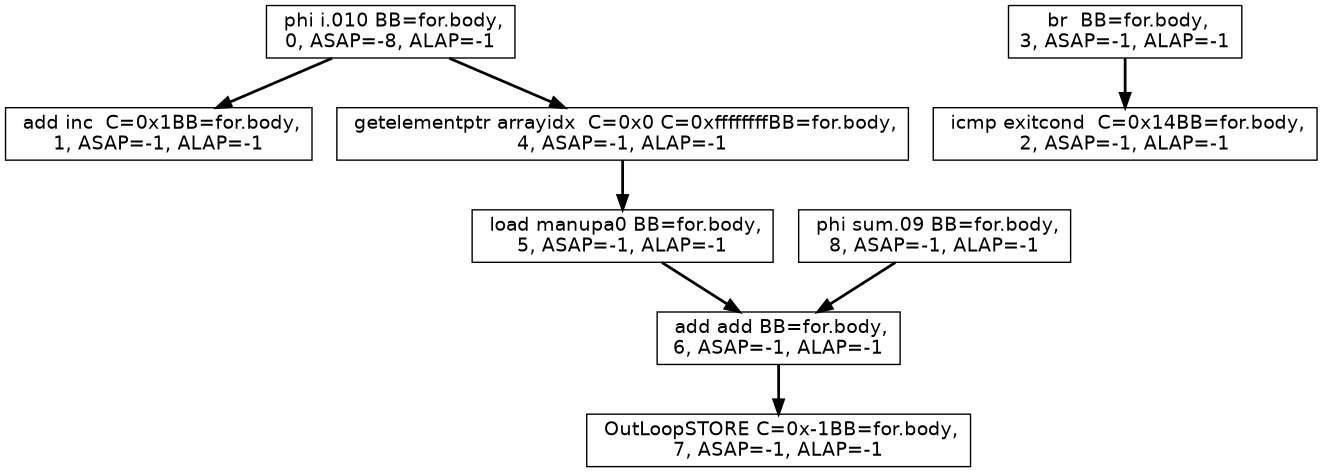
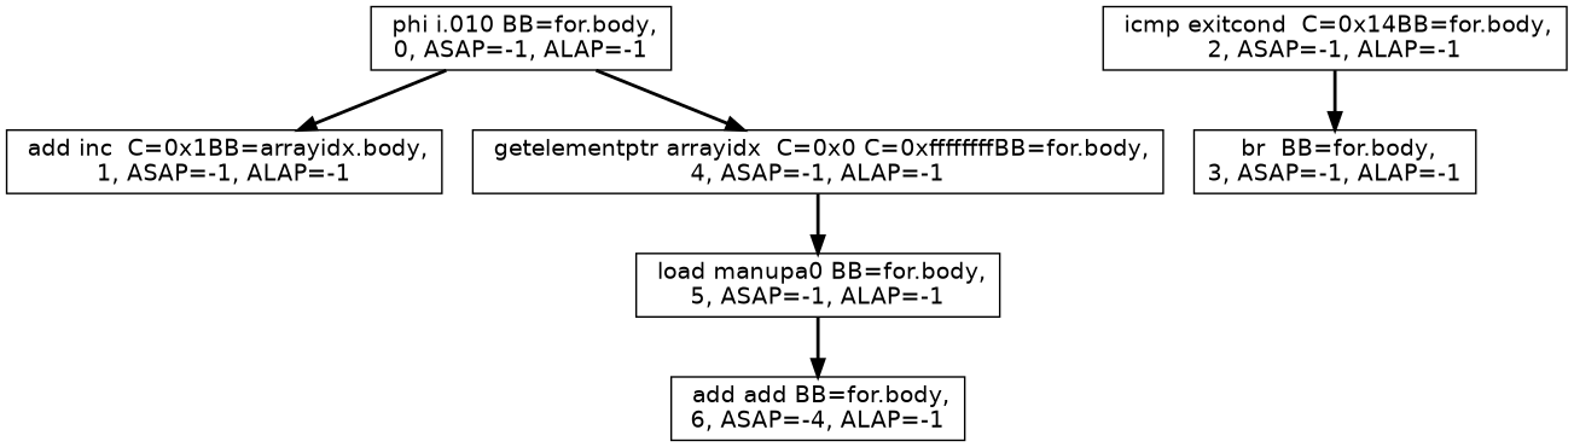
  digraph {
    compound=true
    nslimit=1000.0
    node [fontname=Helvetica shape=box]
    edge [color=black style=bold]
-   n1 [label=" phi i.010 BB=for.body,\n0, ASAP=-8, ALAP=-1"]
-   n2 [label=" add inc  C=0x1BB=for.body,\n1, ASAP=-1, ALAP=-1"]
+   n1 [label=" phi i.010 BB=for.body,\n0, ASAP=-1, ALAP=-1"]
+   n2 [label=" add inc  C=0x1BB=arrayidx.body,\n1, ASAP=-1, ALAP=-1"]
    n3 [label=" getelementptr arrayidx  C=0x0 C=0xffffffffBB=for.body,\n4, ASAP=-1, ALAP=-1"]
    n4 [label=" load manupa0 BB=for.body,\n5, ASAP=-1, ALAP=-1"]
    n5 [label=" icmp exitcond  C=0x14BB=for.body,\n2, ASAP=-1, ALAP=-1"]
    n6 [label=" br  BB=for.body,\n3, ASAP=-1, ALAP=-1"]
-   n7 [label=" add add BB=for.body,\n6, ASAP=-1, ALAP=-1"]
-   n8 [label=" OutLoopSTORE C=0x-1BB=for.body,\n7, ASAP=-1, ALAP=-1"]
-   n9 [label=" phi sum.09 BB=for.body,\n8, ASAP=-1, ALAP=-1"]
+   n7 [label=" add add BB=for.body,\n6, ASAP=-4, ALAP=-1"]
    n1 -> n2
    n1 -> n3
    n3 -> n4
    n4 -> n7
-   n6 -> n5
-   n7 -> n8
-   n9 -> n7
+   n5 -> n6
  }
